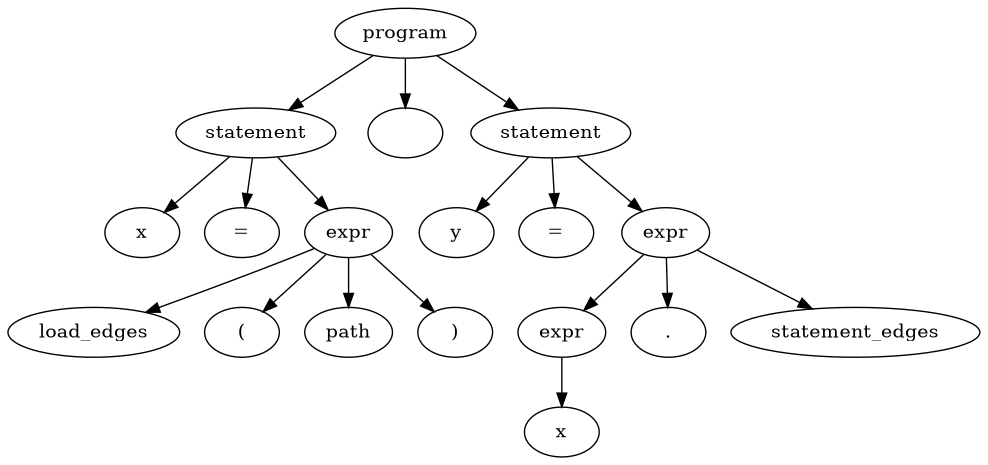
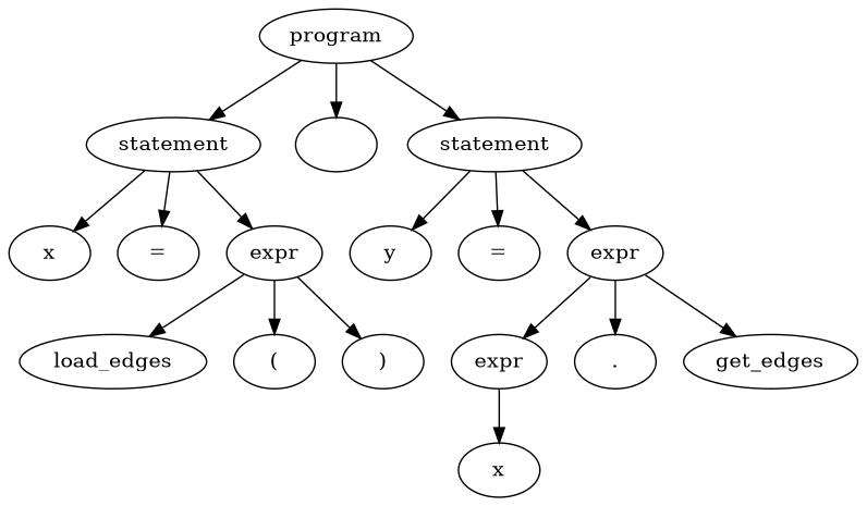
  strict digraph {
    n1 [label=program]
    n2 [label=statement]
    n3 [label="\n"]
    n4 [label=statement]
    n5 [label=x]
    n6 [label="="]
    n7 [label=expr]
    n8 [label=y]
    n9 [label="="]
    n10 [label=expr]
    n11 [label=load_edges]
    n12 [label="("]
-   n13 [label=path]
    n14 [label=")"]
    n15 [label=expr]
    n16 [label="."]
-   n17 [label=statement_edges]
+   n17 [label=get_edges]
    n18 [label=x]
    n1 -> n2
    n1 -> n3
    n1 -> n4
    n2 -> n5
    n2 -> n6
    n2 -> n7
    n4 -> n8
    n4 -> n9
    n4 -> n10
    n7 -> n11
    n7 -> n12
-   n7 -> n13
    n7 -> n14
    n10 -> n15
    n10 -> n16
    n10 -> n17
    n15 -> n18
  }
